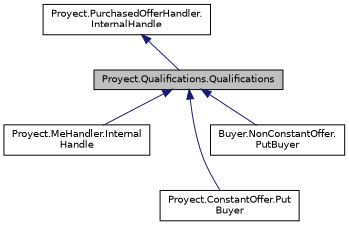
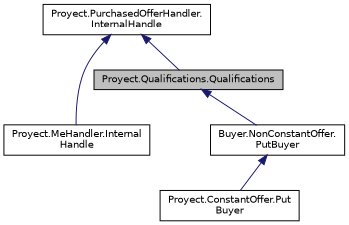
  digraph {
    rankdir=TB
    node [color=black fillcolor=white fontname=Helvetica fontsize=10 shape=record style=filled]
    edge [color=midnightblue dir=back fontname=Helvetica fontsize=10 labelfontname=Helvetica labelfontsize=10 style=solid]
    n1 [fillcolor=grey75 fontcolor=black height=0.2 label="Proyect.Qualifications.Qualifications" width=0.4]
    n2 [height=0.2 label="Proyect.MeHandler.Internal\lHandle" width=0.4]
    n3 [height=0.2 label="Proyect.ConstantOffer.Put\lBuyer" width=0.4]
    n4 [height=0.2 label="Buyer.NonConstantOffer.\lPutBuyer" width=0.4]
    n5 [height=0.2 label="Proyect.PurchasedOfferHandler.\lInternalHandle" width=0.4]
-   n1 -> n2
-   n1 -> n3
+   n5 -> n2
+   n4 -> n3
    n1 -> n4
    n5 -> n1
  }
